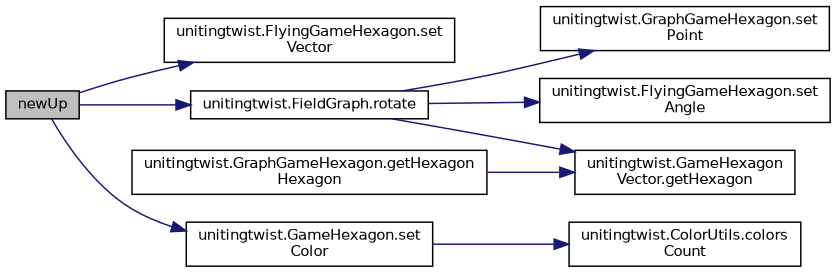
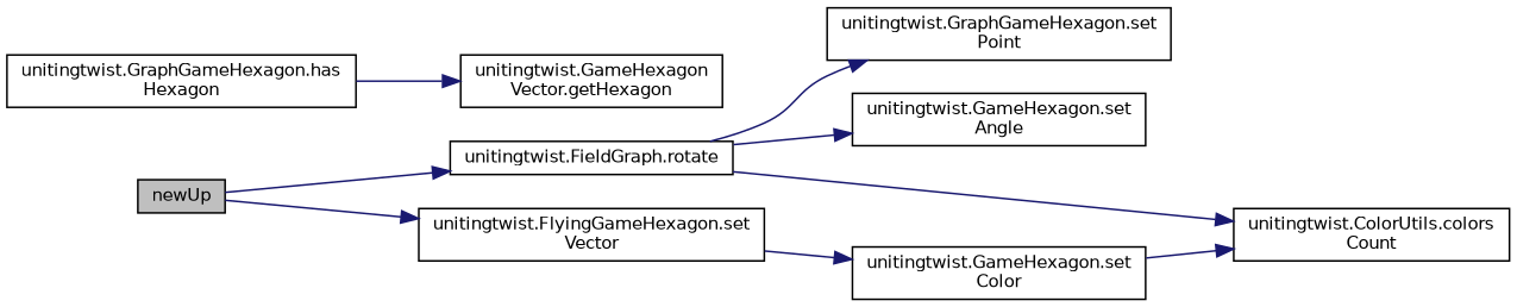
  digraph {
    rankdir=LR
    node [color=black fillcolor=white fontname=Helvetica fontsize=10 shape=record style=filled]
    edge [color=midnightblue fontname=Helvetica fontsize=10 labelfontname=Helvetica labelfontsize=10 style=solid]
    n1 [fillcolor=grey75 fontcolor=black height=0.2 label=newUp width=0.4]
    n2 [height=0.2 label="unitingtwist.FieldGraph.rotate" width=0.4]
    n3 [height=0.2 label="unitingtwist.GameHexagon.set\lColor" width=0.4]
    n4 [height=0.2 label="unitingtwist.FlyingGameHexagon.set\lVector" width=0.4]
    n5 [height=0.2 label="unitingtwist.GraphGameHexagon.set\lPoint" width=0.4]
    n6 [height=0.2 label="unitingtwist.GameHexagon\lVector.getHexagon" width=0.4]
-   n7 [height=0.2 label="unitingtwist.FlyingGameHexagon.set\lAngle" width=0.4]
+   n7 [height=0.2 label="unitingtwist.GameHexagon.set\lAngle" width=0.4]
    n8 [height=0.2 label="unitingtwist.ColorUtils.colors\lCount" width=0.4]
-   n9 [height=0.2 label="unitingtwist.GraphGameHexagon.getHexagon\lHexagon" width=0.4]
+   n9 [height=0.2 label="unitingtwist.GraphGameHexagon.has\lHexagon" width=0.4]
    n1 -> n2
-   n1 -> n3
+   n4 -> n3
    n1 -> n4
    n2 -> n5
-   n2 -> n6
+   n2 -> n8
    n2 -> n7
    n3 -> n8
    n9 -> n6
  }
